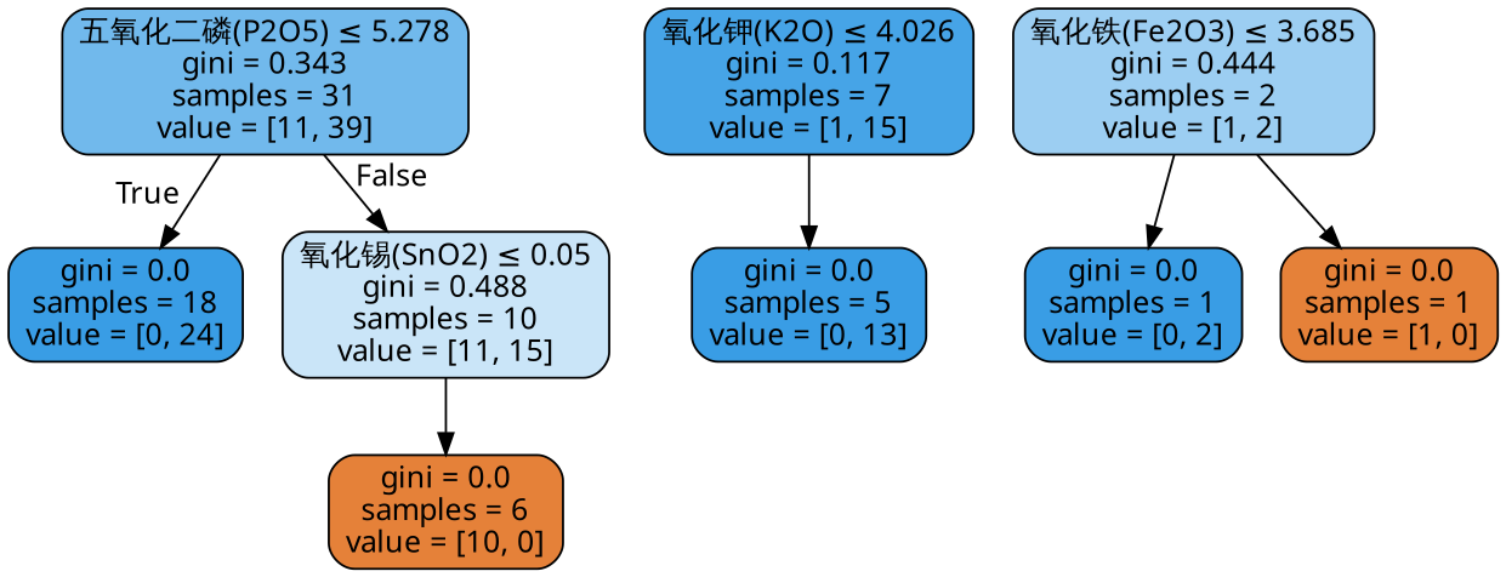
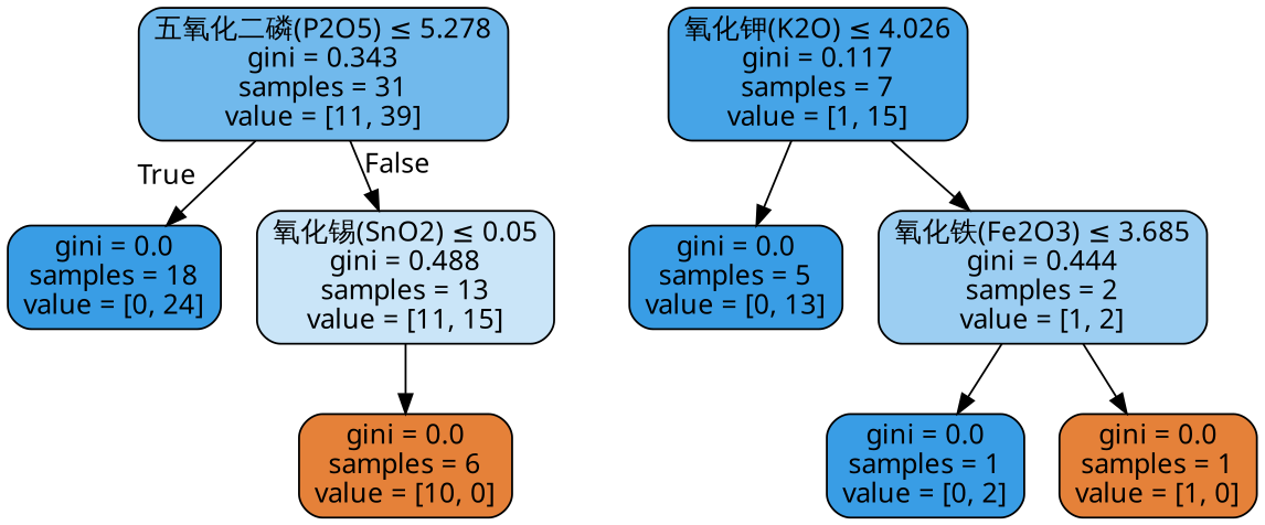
  digraph {
    node [color=black fillcolor="#399de5" fontname=DengXian shape=box style="filled, rounded"]
    edge [fontname=DengXian]
    n1 [fillcolor="#71b9ec" label=<五氧化二磷(P2O5) &le; 5.278<br/>gini = 0.343<br/>samples = 31<br/>value = [11, 39]>]
    n2 [label=<gini = 0.0<br/>samples = 18<br/>value = [0, 24]>]
-   n3 [fillcolor="#cae5f8" label=<氧化锡(SnO2) &le; 0.05<br/>gini = 0.488<br/>samples = 10<br/>value = [11, 15]>]
+   n3 [fillcolor="#cae5f8" label=<氧化锡(SnO2) &le; 0.05<br/>gini = 0.488<br/>samples = 13<br/>value = [11, 15]>]
    n4 [fillcolor="#e58139" label=<gini = 0.0<br/>samples = 6<br/>value = [10, 0]>]
    n5 [fillcolor="#46a4e7" label=<氧化钾(K2O) &le; 4.026<br/>gini = 0.117<br/>samples = 7<br/>value = [1, 15]>]
    n6 [label=<gini = 0.0<br/>samples = 5<br/>value = [0, 13]>]
    n7 [fillcolor="#9ccef2" label=<氧化铁(Fe2O3) &le; 3.685<br/>gini = 0.444<br/>samples = 2<br/>value = [1, 2]>]
    n8 [label=<gini = 0.0<br/>samples = 1<br/>value = [0, 2]>]
    n9 [fillcolor="#e58139" label=<gini = 0.0<br/>samples = 1<br/>value = [1, 0]>]
    n1 -> n2 [headlabel=True labelangle=45 labeldistance=2.5]
    n1 -> n3 [headlabel=False labelangle=-45 labeldistance=2.5]
    n3 -> n4
    n5 -> n6
+   n5 -> n7
    n7 -> n8
    n7 -> n9
  }
